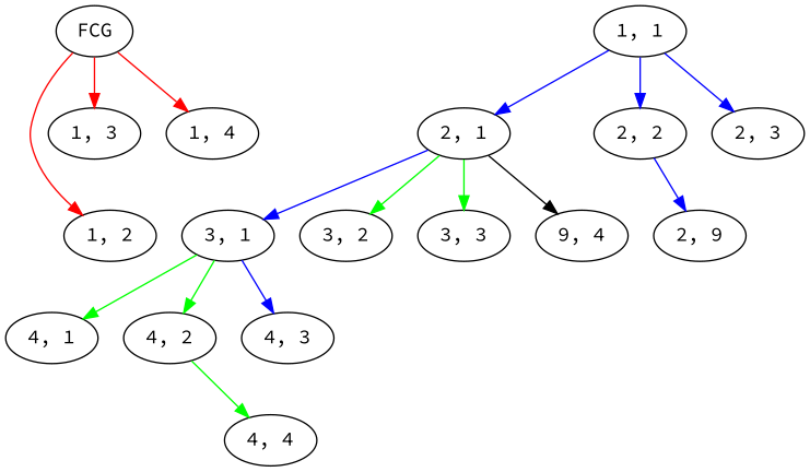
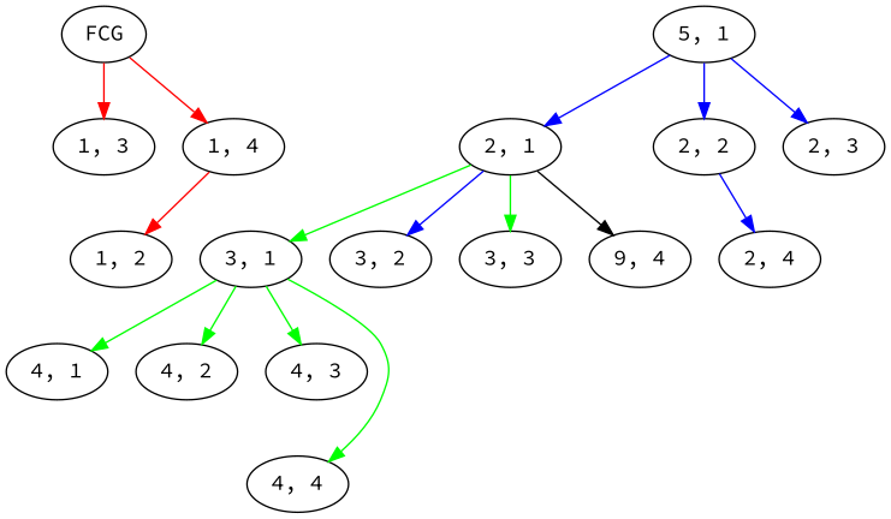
  digraph {
    fontname="Source Code Pro"
    node [fontname="Source Code Pro"]
    edge [color=green fontname="Source Code Pro"]
    FCG
    "1, 2"
    "1, 3"
    "1, 4"
-   "1, 1"
+   "1, 1" [label="5, 1"]
    "2, 1"
    "2, 2"
    "2, 3"
    "3, 1"
    "3, 2"
    "3, 3"
    n12 [label="9, 4"]
-   "2, 4" [label="2, 9"]
+   "2, 4"
    "4, 1"
    "4, 2"
    "4, 3"
    "4, 4"
-   FCG -> "1, 2" [color=red]
+   "1, 4" -> "1, 2" [color=red]
    FCG -> "1, 3" [color=red]
    FCG -> "1, 4" [color=red]
    "1, 1" -> "2, 1" [color=blue]
    "1, 1" -> "2, 2" [color=blue]
    "1, 1" -> "2, 3" [color=blue]
-   "2, 1" -> "3, 1" [color=blue]
-   "2, 1" -> "3, 2"
+   "2, 1" -> "3, 1"
+   "2, 1" -> "3, 2" [color=blue]
    "2, 1" -> "3, 3"
    "2, 1" -> n12 [color=black]
    "2, 2" -> "2, 4" [color=blue]
    "3, 1" -> "4, 1"
    "3, 1" -> "4, 2"
-   "3, 1" -> "4, 3" [color=blue]
-   "4, 2" -> "4, 4"
+   "3, 1" -> "4, 3"
+   "3, 1" -> "4, 4"
  }
